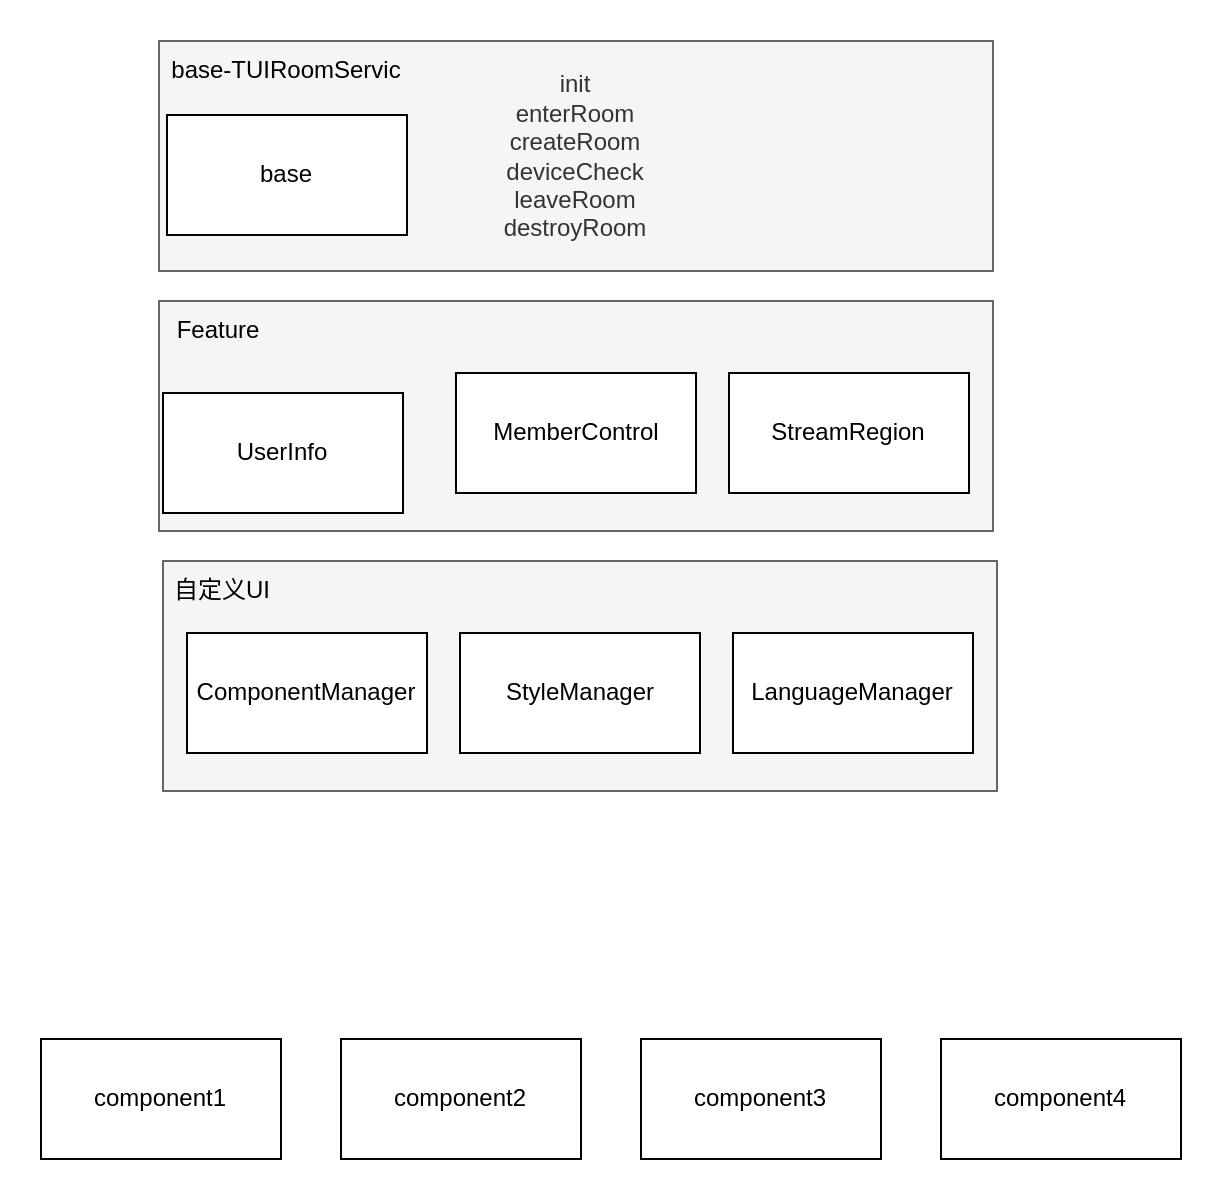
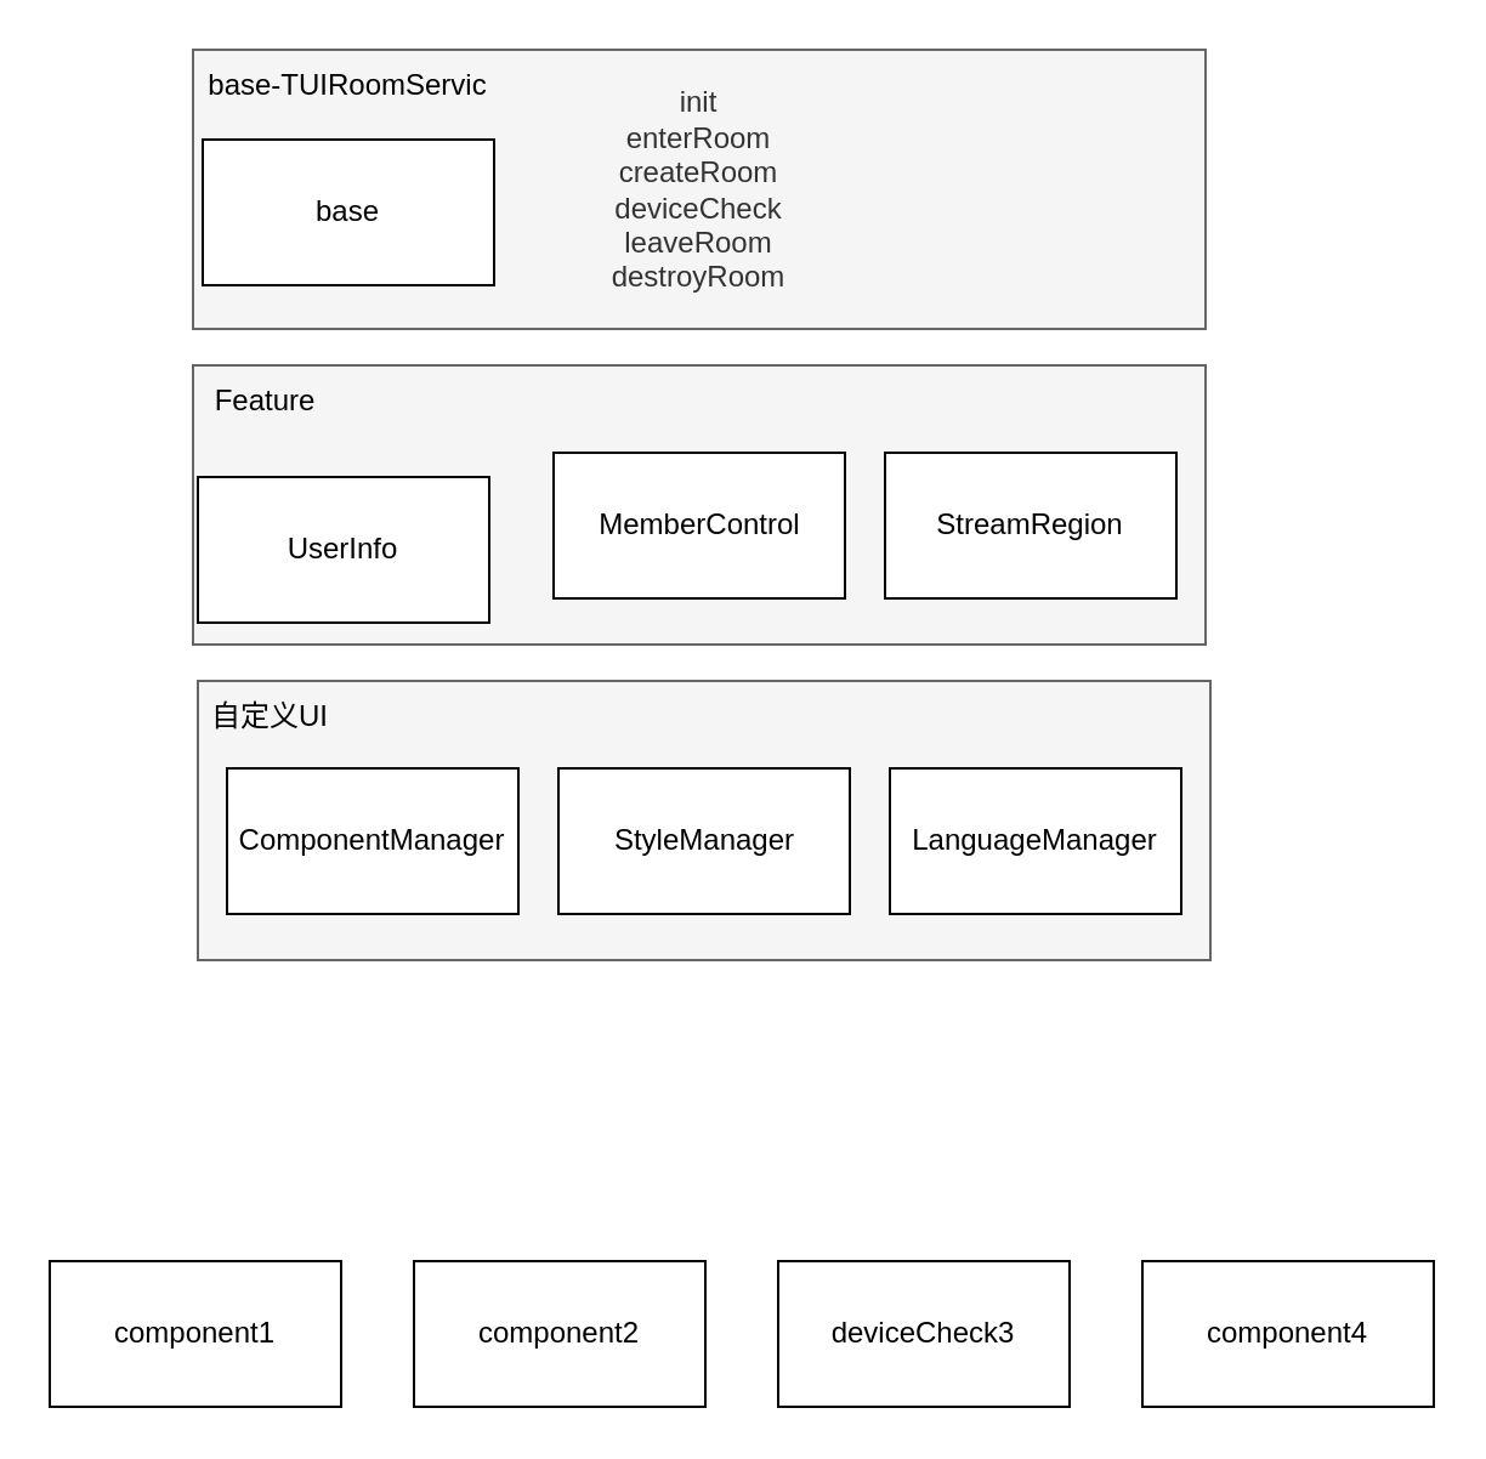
  <mxCell id="0" />
  <mxCell id="1" parent="0" />
  <mxCell id="2" value="component1" style="rounded=0;whiteSpace=wrap;html=1;" vertex="1" parent="1"><mxGeometry x="20" y="519" width="120" height="60" as="geometry" /></mxCell>
  <mxCell id="3" value="component2" style="rounded=0;whiteSpace=wrap;html=1;" vertex="1" parent="1"><mxGeometry x="170" y="519" width="120" height="60" as="geometry" /></mxCell>
- <mxCell id="4" value="component3" style="rounded=0;whiteSpace=wrap;html=1;" vertex="1" parent="1"><mxGeometry x="320" y="519" width="120" height="60" as="geometry" /></mxCell>
+ <mxCell id="4" value="deviceCheck3" style="rounded=0;whiteSpace=wrap;html=1;" vertex="1" parent="1"><mxGeometry x="320" y="519" width="120" height="60" as="geometry" /></mxCell>
  <mxCell id="5" value="component4" style="rounded=0;whiteSpace=wrap;html=1;" vertex="1" parent="1"><mxGeometry x="470" y="519" width="120" height="60" as="geometry" /></mxCell>
  <mxCell id="6" value="" style="group" vertex="1" connectable="0" parent="1"><mxGeometry x="81" y="280" width="417" height="115" as="geometry" /></mxCell>
  <mxCell id="7" value="" style="rounded=0;whiteSpace=wrap;html=1;fillColor=#f5f5f5;fontColor=#333333;strokeColor=#666666;" vertex="1" parent="6"><mxGeometry width="417" height="115" as="geometry" /></mxCell>
  <mxCell id="8" value="ComponentManager" style="rounded=0;whiteSpace=wrap;html=1;" vertex="1" parent="6"><mxGeometry x="12" y="36" width="120" height="60" as="geometry" /></mxCell>
  <mxCell id="9" value="StyleManager" style="rounded=0;whiteSpace=wrap;html=1;" vertex="1" parent="6"><mxGeometry x="148.5" y="36" width="120" height="60" as="geometry" /></mxCell>
  <mxCell id="10" value="LanguageManager" style="rounded=0;whiteSpace=wrap;html=1;" vertex="1" parent="6"><mxGeometry x="285" y="36" width="120" height="60" as="geometry" /></mxCell>
  <mxCell id="11" value="自定义UI" style="text;html=1;align=center;verticalAlign=middle;whiteSpace=wrap;rounded=0;" vertex="1" parent="6"><mxGeometry width="60" height="30" as="geometry" /></mxCell>
  <mxCell id="12" value="" style="group" vertex="1" connectable="0" parent="1"><mxGeometry x="79" y="150" width="417" height="115" as="geometry" /></mxCell>
  <mxCell id="13" value="" style="rounded=0;whiteSpace=wrap;html=1;fillColor=#f5f5f5;fontColor=#333333;strokeColor=#666666;" vertex="1" parent="12"><mxGeometry width="417" height="115" as="geometry" /></mxCell>
  <mxCell id="14" value="UserInfo" style="rounded=0;whiteSpace=wrap;html=1;" vertex="1" parent="12"><mxGeometry x="2" y="46" width="120" height="60" as="geometry" /></mxCell>
  <mxCell id="15" value="MemberControl" style="rounded=0;whiteSpace=wrap;html=1;" vertex="1" parent="12"><mxGeometry x="148.5" y="36" width="120" height="60" as="geometry" /></mxCell>
  <mxCell id="16" value="StreamRegion" style="rounded=0;whiteSpace=wrap;html=1;" vertex="1" parent="12"><mxGeometry x="285" y="36" width="120" height="60" as="geometry" /></mxCell>
  <mxCell id="17" value="Feature" style="text;html=1;align=center;verticalAlign=middle;whiteSpace=wrap;rounded=0;" vertex="1" parent="12"><mxGeometry width="60" height="30" as="geometry" /></mxCell>
  <mxCell id="18" value="" style="group" vertex="1" connectable="0" parent="1"><mxGeometry x="79" y="20" width="417" height="115" as="geometry" /></mxCell>
  <mxCell id="19" value="&lt;div&gt;init&lt;/div&gt;enterRoom&lt;div&gt;createRoom&lt;/div&gt;&lt;div&gt;deviceCheck&lt;/div&gt;&lt;div&gt;leaveRoom&lt;/div&gt;&lt;div&gt;destroyRoom&lt;/div&gt;" style="rounded=0;whiteSpace=wrap;html=1;fillColor=#f5f5f5;fontColor=#333333;strokeColor=#666666;" vertex="1" parent="18"><mxGeometry width="417" height="115" as="geometry" /></mxCell>
  <mxCell id="20" value="base-TUIRoomServic" style="text;html=1;align=center;verticalAlign=middle;whiteSpace=wrap;rounded=0;" vertex="1" parent="18"><mxGeometry width="128" height="30" as="geometry" /></mxCell>
  <mxCell id="21" value="base" style="rounded=0;whiteSpace=wrap;html=1;" vertex="1" parent="18"><mxGeometry x="4" y="37" width="120" height="60" as="geometry" /></mxCell>
